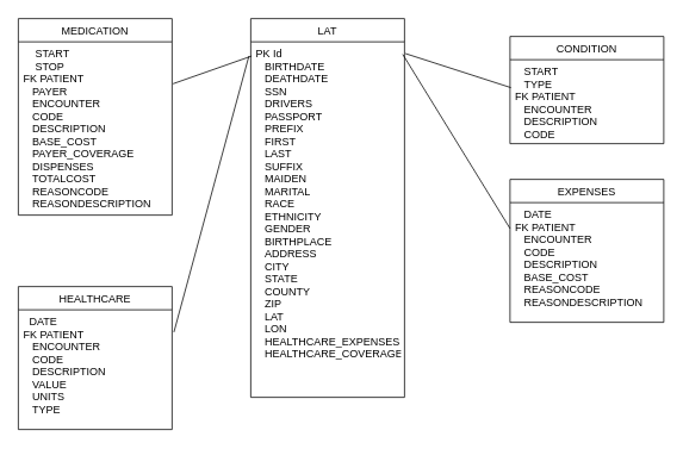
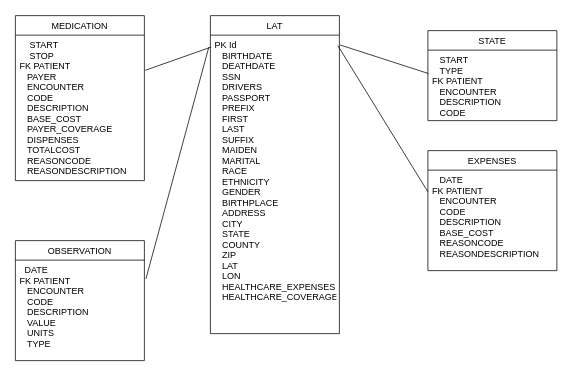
  <mxCell id="0" />
  <mxCell id="1" parent="0" />
  <mxCell id="2" value="LAT" style="swimlane;fontStyle=0;childLayout=stackLayout;horizontal=1;startSize=26;fillColor=none;horizontalStack=0;resizeParent=1;resizeParentMax=0;resizeLast=0;collapsible=1;marginBottom=0;" vertex="1" parent="1"><mxGeometry x="280" y="20" width="172" height="424" as="geometry" /></mxCell>
  <mxCell id="3" value="PK Id &#10;   BIRTHDATE&#10;   DEATHDATE&#10;   SSN&#10;   DRIVERS&#10;   PASSPORT&#10;   PREFIX&#10;   FIRST &#10;   LAST&#10;   SUFFIX&#10;   MAIDEN&#10;   MARITAL &#10;   RACE&#10;   ETHNICITY&#10;   GENDER &#10;   BIRTHPLACE &#10;   ADDRESS &#10;   CITY &#10;   STATE &#10;   COUNTY&#10;   ZIP &#10;   LAT &#10;   LON &#10;   HEALTHCARE_EXPENSES &#10;   HEALTHCARE_COVERAGE " style="text;strokeColor=none;fillColor=none;align=left;verticalAlign=top;spacingLeft=4;spacingRight=4;overflow=hidden;rotatable=0;points=[[0,0.5],[1,0.5]];portConstraint=eastwest;" vertex="1" parent="2"><mxGeometry y="26" width="172" height="398" as="geometry" /></mxCell>
- <mxCell id="4" value="CONDITION" style="swimlane;fontStyle=0;childLayout=stackLayout;horizontal=1;startSize=26;fillColor=none;horizontalStack=0;resizeParent=1;resizeParentMax=0;resizeLast=0;collapsible=1;marginBottom=0;" vertex="1" parent="1"><mxGeometry x="570" y="40" width="172" height="120" as="geometry" /></mxCell>
+ <mxCell id="4" value="STATE" style="swimlane;fontStyle=0;childLayout=stackLayout;horizontal=1;startSize=26;fillColor=none;horizontalStack=0;resizeParent=1;resizeParentMax=0;resizeLast=0;collapsible=1;marginBottom=0;" vertex="1" parent="1"><mxGeometry x="570" y="40" width="172" height="120" as="geometry" /></mxCell>
  <mxCell id="5" value="   START&#10;   TYPE&#10;FK PATIENT&#10;   ENCOUNTER&#10;   DESCRIPTION&#10;   CODE " style="text;strokeColor=none;fillColor=none;align=left;verticalAlign=top;spacingLeft=4;spacingRight=4;overflow=hidden;rotatable=0;points=[[0,0.5],[1,0.5]];portConstraint=eastwest;" vertex="1" parent="4"><mxGeometry y="26" width="172" height="94" as="geometry" /></mxCell>
  <mxCell id="6" value="" style="endArrow=none;html=1;entryX=0.006;entryY=0.333;entryDx=0;entryDy=0;entryPerimeter=0;exitX=1.006;exitY=0.033;exitDx=0;exitDy=0;exitPerimeter=0;" edge="1" parent="1" source="3" target="5"><mxGeometry width="50" height="50" relative="1" as="geometry"><mxPoint x="280" y="550" as="sourcePoint" /><mxPoint x="330" y="500" as="targetPoint" /></mxGeometry></mxCell>
  <mxCell id="7" value="MEDICATION" style="swimlane;fontStyle=0;childLayout=stackLayout;horizontal=1;startSize=26;fillColor=none;horizontalStack=0;resizeParent=1;resizeParentMax=0;resizeLast=0;collapsible=1;marginBottom=0;" vertex="1" parent="1"><mxGeometry x="20" y="20" width="172" height="220" as="geometry" /></mxCell>
  <mxCell id="8" value="    START &#10;    STOP&#10;FK PATIENT&#10;   PAYER&#10;   ENCOUNTER &#10;   CODE &#10;   DESCRIPTION&#10;   BASE_COST&#10;   PAYER_COVERAGE &#10;   DISPENSES &#10;   TOTALCOST&#10;   REASONCODE &#10;   REASONDESCRIPTION " style="text;strokeColor=none;fillColor=none;align=left;verticalAlign=top;spacingLeft=4;spacingRight=4;overflow=hidden;rotatable=0;points=[[0,0.5],[1,0.5]];portConstraint=eastwest;" vertex="1" parent="7"><mxGeometry y="26" width="172" height="194" as="geometry" /></mxCell>
  <mxCell id="9" value="" style="endArrow=none;html=1;entryX=1.006;entryY=0.242;entryDx=0;entryDy=0;entryPerimeter=0;exitX=0.006;exitY=0.04;exitDx=0;exitDy=0;exitPerimeter=0;" edge="1" parent="1" source="3" target="8"><mxGeometry width="50" height="50" relative="1" as="geometry"><mxPoint x="20" y="520" as="sourcePoint" /><mxPoint x="70" y="470" as="targetPoint" /></mxGeometry></mxCell>
- <mxCell id="10" value="HEALTHCARE" style="swimlane;fontStyle=0;childLayout=stackLayout;horizontal=1;startSize=26;fillColor=none;horizontalStack=0;resizeParent=1;resizeParentMax=0;resizeLast=0;collapsible=1;marginBottom=0;" vertex="1" parent="1"><mxGeometry x="20" y="320" width="172" height="160" as="geometry" /></mxCell>
+ <mxCell id="10" value="OBSERVATION" style="swimlane;fontStyle=0;childLayout=stackLayout;horizontal=1;startSize=26;fillColor=none;horizontalStack=0;resizeParent=1;resizeParentMax=0;resizeLast=0;collapsible=1;marginBottom=0;" vertex="1" parent="1"><mxGeometry x="20" y="320" width="172" height="160" as="geometry" /></mxCell>
  <mxCell id="11" value="  DATE &#10;FK PATIENT&#10;   ENCOUNTER &#10;   CODE &#10;   DESCRIPTION&#10;   VALUE &#10;   UNITS &#10;   TYPE  " style="text;strokeColor=none;fillColor=none;align=left;verticalAlign=top;spacingLeft=4;spacingRight=4;overflow=hidden;rotatable=0;points=[[0,0.5],[1,0.5]];portConstraint=eastwest;" vertex="1" parent="10"><mxGeometry y="26" width="172" height="134" as="geometry" /></mxCell>
  <mxCell id="12" value="EXPENSES" style="swimlane;fontStyle=0;childLayout=stackLayout;horizontal=1;startSize=26;fillColor=none;horizontalStack=0;resizeParent=1;resizeParentMax=0;resizeLast=0;collapsible=1;marginBottom=0;" vertex="1" parent="1"><mxGeometry x="570" y="200" width="172" height="160" as="geometry" /></mxCell>
  <mxCell id="13" value="   DATE&#10;FK PATIENT &#10;   ENCOUNTER&#10;   CODE &#10;   DESCRIPTION &#10;   BASE_COST &#10;   REASONCODE &#10;   REASONDESCRIPTION" style="text;strokeColor=none;fillColor=none;align=left;verticalAlign=top;spacingLeft=4;spacingRight=4;overflow=hidden;rotatable=0;points=[[0,0.5],[1,0.5]];portConstraint=eastwest;" vertex="1" parent="12"><mxGeometry y="26" width="172" height="134" as="geometry" /></mxCell>
  <mxCell id="14" value="" style="endArrow=none;html=1;entryX=0;entryY=0.216;entryDx=0;entryDy=0;entryPerimeter=0;" edge="1" parent="1" target="13"><mxGeometry width="50" height="50" relative="1" as="geometry"><mxPoint x="450" y="60" as="sourcePoint" /><mxPoint x="70" y="500" as="targetPoint" /></mxGeometry></mxCell>
  <mxCell id="15" value="" style="endArrow=none;html=1;entryX=-0.012;entryY=0.04;entryDx=0;entryDy=0;entryPerimeter=0;exitX=1.012;exitY=0.187;exitDx=0;exitDy=0;exitPerimeter=0;" edge="1" parent="1" source="11" target="3"><mxGeometry width="50" height="50" relative="1" as="geometry"><mxPoint x="20" y="550" as="sourcePoint" /><mxPoint x="70" y="500" as="targetPoint" /></mxGeometry></mxCell>
